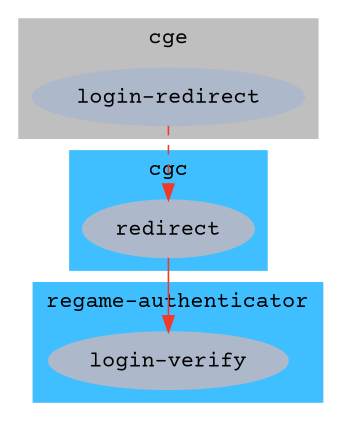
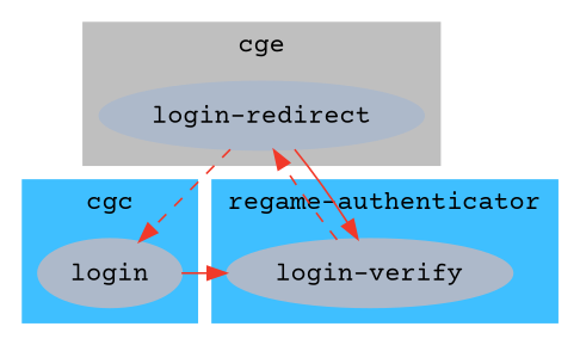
  digraph {
    fontname="Courier Prime"
    node [color="#ADB9CA" fontname="Courier Prime" style=filled]
    edge [color="#F13929" fontname="Courier Prime"]
    "login-redirect"
-   login [label=redirect]
+   login
    "login-verify"
    subgraph cluster_1 {
      color="#BFBFBF"
      label=cge
      style=filled
      "login-redirect"
    }
    subgraph cluster_2 {
      color="#3FBFFF"
      label=cgc
      style=filled
      login
    }
    subgraph cluster_3 {
      color="#3FBFFF"
      label="regame-authenticator"
      style=filled
      "login-verify"
    }
    "login-redirect" -> login [style=dashed]
+   "login-redirect" -> "login-verify"
    login -> "login-verify"
+   "login-verify" -> "login-redirect" [style=dashed]
  }
